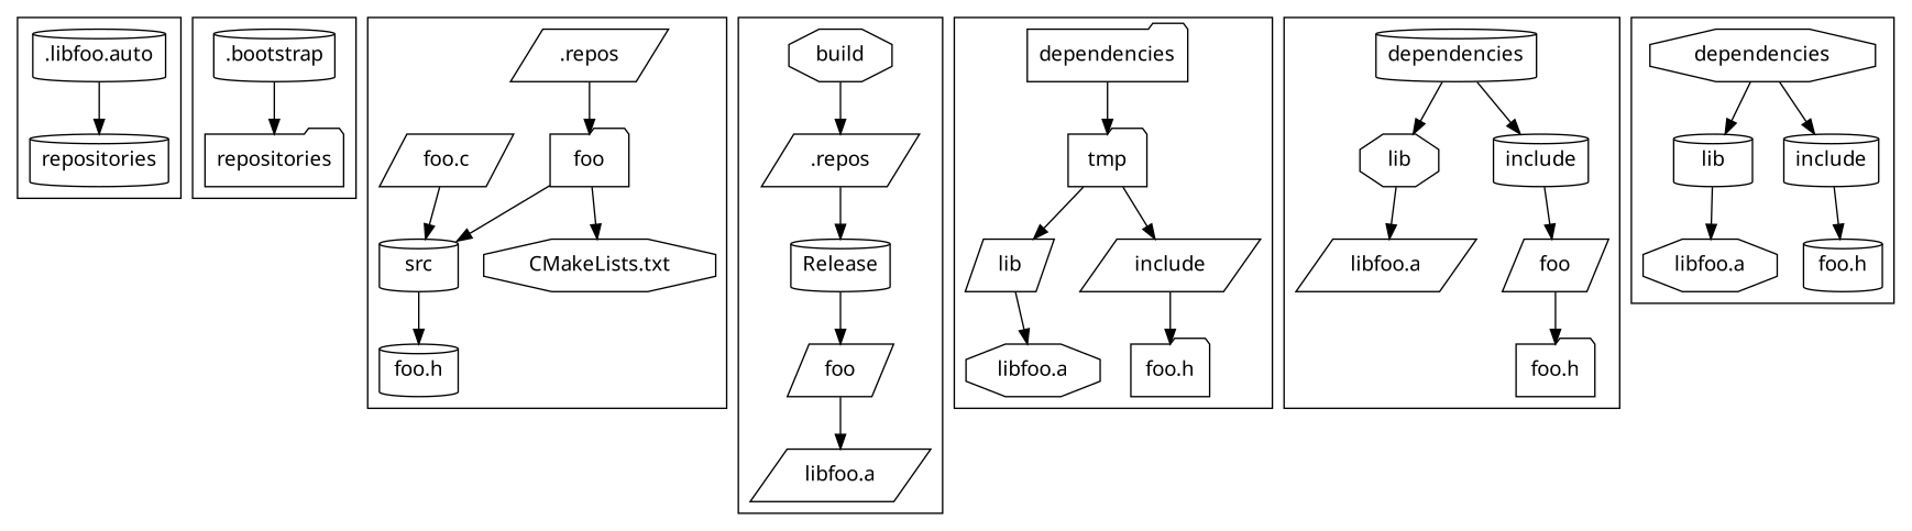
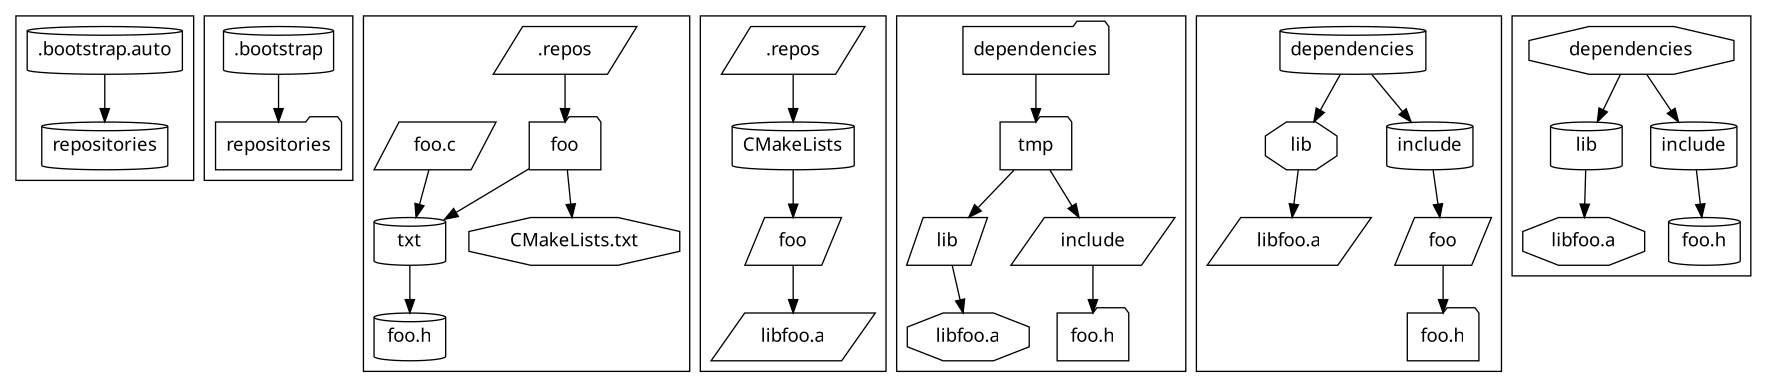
  digraph {
    fontname="Noto Sans"
    node [fontname="Noto Sans" shape=cylinder]
    edge [fontname="Noto Sans"]
    n1 [label=repositories]
-   ".bootstrap.auto" [label=".libfoo.auto"]
+   ".bootstrap.auto"
    repositories [shape=folder]
    ".bootstrap"
    n5 [label=foo shape=folder]
    ".repos" [shape=parallelogram]
-   src
+   src [label=txt]
    "CMakeLists.txt" [shape=octagon]
    n9 [label="foo.h"]
    n10 [label="foo.c" shape=parallelogram]
    n11 [label=".repos" shape=parallelogram]
-   build [shape=octagon]
-   Release
+   Release [label=CMakeLists]
    n14 [label=foo shape=parallelogram]
    n15 [label="libfoo.a" shape=parallelogram]
    n16 [label=dependencies shape=folder]
    tmp [shape=folder]
    lib [shape=parallelogram]
    include [shape=parallelogram]
    n20 [label="libfoo.a" shape=octagon]
    n21 [label="foo.h" shape=folder]
    n22 [label=lib shape=octagon]
    dependencies
    n24 [label=include]
    n25 [label="libfoo.a" shape=parallelogram]
    n26 [label=foo shape=parallelogram]
    n27 [label="foo.h" shape=folder]
    n28 [label=dependencies shape=octagon]
    n29 [label=lib]
    n30 [label=include]
    n31 [label="libfoo.a" shape=octagon]
    n32 [label="foo.h"]
    subgraph cluster_1 {
      n1
      ".bootstrap.auto"
    }
    subgraph cluster_2 {
      repositories
      ".bootstrap"
    }
    subgraph cluster_3 {
      n5
      ".repos"
      src
      "CMakeLists.txt"
      n9
      n10
    }
    subgraph cluster_4 {
      n11
-     build
      Release
      n14
      n15
    }
    subgraph cluster_5 {
      n16
      tmp
      lib
      include
      n20
      n21
    }
    subgraph cluster_6 {
      n22
      dependencies
      n24
      n25
      n26
      n27
    }
    subgraph cluster_7 {
      n28
      n29
      n30
      n31
      n32
    }
    ".bootstrap.auto" -> n1
    ".bootstrap" -> repositories
    n5 -> src
    n5 -> "CMakeLists.txt"
    ".repos" -> n5
    src -> n9
    n10 -> src
    n11 -> Release
-   build -> n11
    Release -> n14
    n14 -> n15
    n16 -> tmp
    tmp -> lib
    tmp -> include
    lib -> n20
    include -> n21
    n22 -> n25
    dependencies -> n22
    dependencies -> n24
    n24 -> n26
    n26 -> n27
    n28 -> n29
    n28 -> n30
    n29 -> n31
    n30 -> n32
  }
